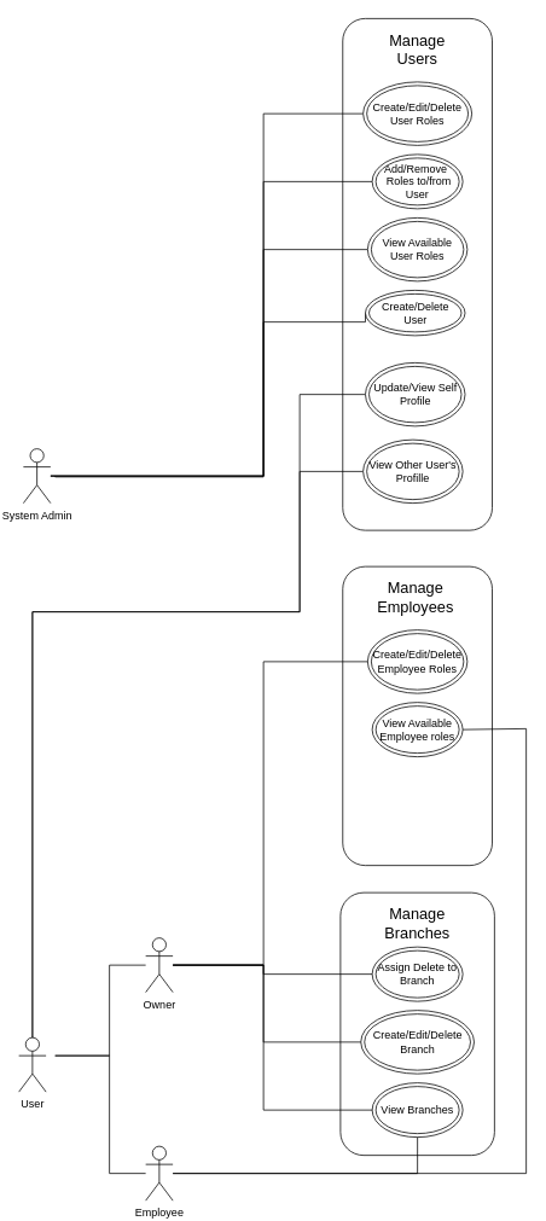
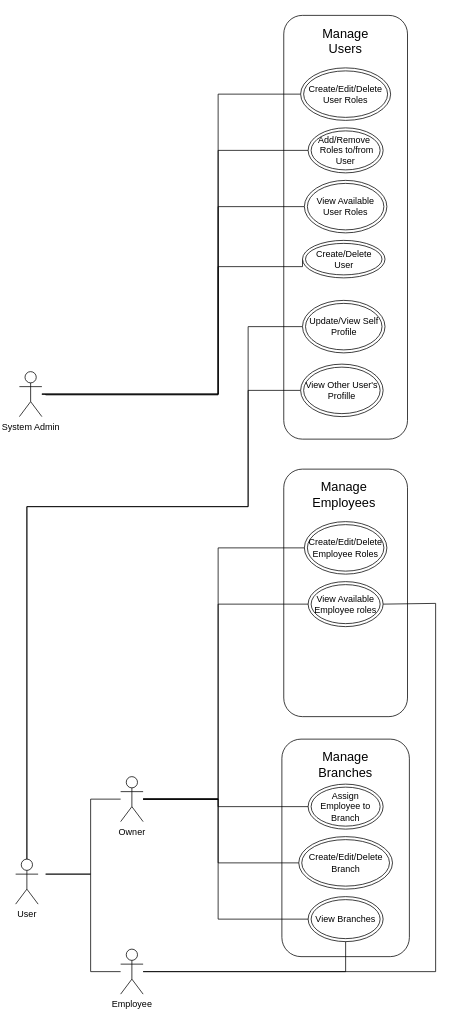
  <mxCell id="0" />
  <mxCell id="1" parent="0" />
  <mxCell id="2" value="" style="rounded=1;whiteSpace=wrap;html=1;" vertex="1" parent="1"><mxGeometry x="377.5" y="20" width="165" height="565" as="geometry" /></mxCell>
  <mxCell id="3" value="" style="rounded=1;whiteSpace=wrap;html=1;" vertex="1" parent="1"><mxGeometry x="377.5" y="625" width="165" height="330" as="geometry" /></mxCell>
  <mxCell id="4" value="" style="rounded=1;whiteSpace=wrap;html=1;" vertex="1" parent="1"><mxGeometry x="375" y="985" width="170" height="290" as="geometry" /></mxCell>
  <mxCell id="5" style="edgeStyle=orthogonalEdgeStyle;rounded=0;orthogonalLoop=1;jettySize=auto;html=1;entryX=0;entryY=0.5;entryDx=0;entryDy=0;endArrow=none;endFill=0;" edge="1" parent="1" source="7" target="36"><mxGeometry relative="1" as="geometry"><Array as="points"><mxPoint x="35" y="675" /><mxPoint x="330" y="675" /><mxPoint x="330" y="435" /></Array></mxGeometry></mxCell>
  <mxCell id="6" style="edgeStyle=orthogonalEdgeStyle;rounded=0;orthogonalLoop=1;jettySize=auto;html=1;entryX=0;entryY=0.5;entryDx=0;entryDy=0;endArrow=none;endFill=0;" edge="1" parent="1" source="7" target="37"><mxGeometry relative="1" as="geometry"><Array as="points"><mxPoint x="35" y="675" /><mxPoint x="330" y="675" /><mxPoint x="330" y="520" /></Array></mxGeometry></mxCell>
  <mxCell id="7" value="User" style="shape=umlActor;verticalLabelPosition=bottom;verticalAlign=top;html=1;outlineConnect=0;" vertex="1" parent="1"><mxGeometry x="20" y="1145" width="30" height="60" as="geometry" /></mxCell>
  <mxCell id="8" style="edgeStyle=orthogonalEdgeStyle;rounded=0;orthogonalLoop=1;jettySize=auto;html=1;endArrow=none;endFill=0;" edge="1" parent="1" source="10"><mxGeometry relative="1" as="geometry"><mxPoint x="60" y="1165" as="targetPoint" /><Array as="points"><mxPoint x="120" y="1295" /><mxPoint x="120" y="1165" /></Array></mxGeometry></mxCell>
  <mxCell id="9" style="edgeStyle=orthogonalEdgeStyle;rounded=0;orthogonalLoop=1;jettySize=auto;html=1;entryX=1;entryY=0.5;entryDx=0;entryDy=0;endArrow=none;endFill=0;" edge="1" parent="1" source="10" target="30"><mxGeometry relative="1" as="geometry"><Array as="points"><mxPoint x="580" y="1295" /><mxPoint x="580" y="804" /><mxPoint x="510" y="804" /></Array></mxGeometry></mxCell>
  <mxCell id="10" value="Employee" style="shape=umlActor;verticalLabelPosition=bottom;verticalAlign=top;html=1;outlineConnect=0;" vertex="1" parent="1"><mxGeometry x="160" y="1265" width="30" height="60" as="geometry" /></mxCell>
  <mxCell id="11" style="edgeStyle=orthogonalEdgeStyle;rounded=0;orthogonalLoop=1;jettySize=auto;html=1;entryX=0;entryY=0.5;entryDx=0;entryDy=0;endArrow=none;endFill=0;" edge="1" parent="1" source="13" target="29"><mxGeometry relative="1" as="geometry"><Array as="points"><mxPoint x="290" y="1065" /><mxPoint x="290" y="730" /></Array></mxGeometry></mxCell>
+ <mxCell id="12" style="edgeStyle=orthogonalEdgeStyle;rounded=0;orthogonalLoop=1;jettySize=auto;html=1;entryX=0;entryY=0.5;entryDx=0;entryDy=0;endArrow=none;endFill=0;" edge="1" parent="1" source="13" target="30"><mxGeometry relative="1" as="geometry"><Array as="points"><mxPoint x="290" y="1065" /><mxPoint x="290" y="805" /></Array></mxGeometry></mxCell>
  <mxCell id="13" value="Owner" style="shape=umlActor;verticalLabelPosition=bottom;verticalAlign=top;html=1;outlineConnect=0;" vertex="1" parent="1"><mxGeometry x="160" y="1035" width="30" height="60" as="geometry" /></mxCell>
  <mxCell id="14" style="edgeStyle=orthogonalEdgeStyle;rounded=0;orthogonalLoop=1;jettySize=auto;html=1;endArrow=none;endFill=0;" edge="1" parent="1" source="13"><mxGeometry relative="1" as="geometry"><mxPoint x="60" y="1165" as="targetPoint" /><Array as="points"><mxPoint x="120" y="1065" /><mxPoint x="120" y="1165" /></Array></mxGeometry></mxCell>
  <mxCell id="15" value="View Branches" style="ellipse;shape=doubleEllipse;whiteSpace=wrap;html=1;" vertex="1" parent="1"><mxGeometry x="410" y="1195" width="100" height="60" as="geometry" /></mxCell>
  <mxCell id="16" value="Create/Edit/Delete Branch" style="ellipse;shape=doubleEllipse;whiteSpace=wrap;html=1;" vertex="1" parent="1"><mxGeometry x="397.5" y="1115" width="125" height="70" as="geometry" /></mxCell>
  <mxCell id="17" style="edgeStyle=orthogonalEdgeStyle;rounded=0;orthogonalLoop=1;jettySize=auto;html=1;entryX=0;entryY=0.5;entryDx=0;entryDy=0;endArrow=none;endFill=0;" edge="1" parent="1" source="13" target="16"><mxGeometry relative="1" as="geometry"><Array as="points"><mxPoint x="290" y="1065" /><mxPoint x="290" y="1150" /></Array></mxGeometry></mxCell>
  <mxCell id="18" style="edgeStyle=orthogonalEdgeStyle;rounded=0;orthogonalLoop=1;jettySize=auto;html=1;entryX=0;entryY=0.5;entryDx=0;entryDy=0;endArrow=none;endFill=0;" edge="1" parent="1" source="13" target="15"><mxGeometry relative="1" as="geometry"><Array as="points"><mxPoint x="290" y="1065" /><mxPoint x="290" y="1225" /></Array></mxGeometry></mxCell>
  <mxCell id="19" style="edgeStyle=orthogonalEdgeStyle;rounded=0;orthogonalLoop=1;jettySize=auto;html=1;entryX=0.5;entryY=1;entryDx=0;entryDy=0;endArrow=none;endFill=0;" edge="1" parent="1" source="10" target="15"><mxGeometry relative="1" as="geometry"><Array as="points"><mxPoint x="460" y="1295" /></Array></mxGeometry></mxCell>
- <mxCell id="20" value="Assign Delete to Branch" style="ellipse;shape=doubleEllipse;whiteSpace=wrap;html=1;" vertex="1" parent="1"><mxGeometry x="410" y="1045" width="100" height="60" as="geometry" /></mxCell>
+ <mxCell id="20" value="Assign Employee to Branch" style="ellipse;shape=doubleEllipse;whiteSpace=wrap;html=1;" vertex="1" parent="1"><mxGeometry x="410" y="1045" width="100" height="60" as="geometry" /></mxCell>
  <mxCell id="21" style="edgeStyle=orthogonalEdgeStyle;rounded=0;orthogonalLoop=1;jettySize=auto;html=1;entryX=0;entryY=0.5;entryDx=0;entryDy=0;endArrow=none;endFill=0;" edge="1" parent="1" source="13" target="20"><mxGeometry relative="1" as="geometry"><Array as="points"><mxPoint x="290" y="1065" /><mxPoint x="290" y="1075" /></Array></mxGeometry></mxCell>
  <mxCell id="22" style="edgeStyle=orthogonalEdgeStyle;rounded=0;orthogonalLoop=1;jettySize=auto;html=1;entryX=0;entryY=0.5;entryDx=0;entryDy=0;endArrow=none;endFill=0;" edge="1" parent="1" source="26" target="27"><mxGeometry relative="1" as="geometry"><Array as="points"><mxPoint x="290" y="525" /><mxPoint x="290" y="200" /></Array></mxGeometry></mxCell>
  <mxCell id="23" style="edgeStyle=orthogonalEdgeStyle;rounded=0;orthogonalLoop=1;jettySize=auto;html=1;entryX=0;entryY=0.5;entryDx=0;entryDy=0;endArrow=none;endFill=0;" edge="1" parent="1" source="26" target="28"><mxGeometry relative="1" as="geometry"><Array as="points"><mxPoint x="290" y="525" /><mxPoint x="290" y="125" /></Array></mxGeometry></mxCell>
  <mxCell id="24" style="edgeStyle=orthogonalEdgeStyle;rounded=0;orthogonalLoop=1;jettySize=auto;html=1;endArrow=none;endFill=0;entryX=0;entryY=0.5;entryDx=0;entryDy=0;" edge="1" parent="1" target="31"><mxGeometry relative="1" as="geometry"><mxPoint x="55" y="525" as="sourcePoint" /><mxPoint x="405" y="485" as="targetPoint" /><Array as="points"><mxPoint x="290" y="525" /><mxPoint x="290" y="275" /></Array></mxGeometry></mxCell>
  <mxCell id="25" style="edgeStyle=orthogonalEdgeStyle;rounded=0;orthogonalLoop=1;jettySize=auto;html=1;entryX=0;entryY=0.5;entryDx=0;entryDy=0;endArrow=none;endFill=0;" edge="1" parent="1" target="35"><mxGeometry relative="1" as="geometry"><mxPoint x="60" y="525" as="sourcePoint" /><Array as="points"><mxPoint x="290" y="526" /><mxPoint x="290" y="355" /></Array></mxGeometry></mxCell>
  <mxCell id="26" value="System Admin" style="shape=umlActor;verticalLabelPosition=bottom;verticalAlign=top;html=1;outlineConnect=0;" vertex="1" parent="1"><mxGeometry x="25" y="495" width="30" height="60" as="geometry" /></mxCell>
  <mxCell id="27" value="Add/Remove&amp;nbsp; &amp;nbsp;Roles to/from User" style="ellipse;shape=doubleEllipse;whiteSpace=wrap;html=1;" vertex="1" parent="1"><mxGeometry x="410" y="170" width="100" height="60" as="geometry" /></mxCell>
  <mxCell id="28" value="Create/Edit/Delete User Roles" style="ellipse;shape=doubleEllipse;whiteSpace=wrap;html=1;" vertex="1" parent="1"><mxGeometry x="400" y="90" width="120" height="70" as="geometry" /></mxCell>
  <mxCell id="29" value="Create/Edit/Delete Employee Roles" style="ellipse;shape=doubleEllipse;whiteSpace=wrap;html=1;" vertex="1" parent="1"><mxGeometry x="405" y="695" width="110" height="70" as="geometry" /></mxCell>
  <mxCell id="30" value="View Available Employee roles" style="ellipse;shape=doubleEllipse;whiteSpace=wrap;html=1;" vertex="1" parent="1"><mxGeometry x="410" y="775" width="100" height="60" as="geometry" /></mxCell>
  <mxCell id="31" value="View Available User Roles" style="ellipse;shape=doubleEllipse;whiteSpace=wrap;html=1;" vertex="1" parent="1"><mxGeometry x="405" y="240" width="110" height="70" as="geometry" /></mxCell>
  <mxCell id="32" value="Manage Branches" style="text;html=1;align=center;verticalAlign=middle;whiteSpace=wrap;rounded=0;strokeWidth=1;fontSize=17;" vertex="1" parent="1"><mxGeometry x="430" y="1005" width="60" height="30" as="geometry" /></mxCell>
  <mxCell id="33" value="Manage Employees" style="text;html=1;align=center;verticalAlign=middle;whiteSpace=wrap;rounded=0;strokeWidth=1;fontSize=17;" vertex="1" parent="1"><mxGeometry x="427.5" y="645" width="60" height="30" as="geometry" /></mxCell>
  <mxCell id="34" value="Manage Users" style="text;html=1;align=center;verticalAlign=middle;whiteSpace=wrap;rounded=0;strokeWidth=1;fontSize=17;" vertex="1" parent="1"><mxGeometry x="430" y="40" width="60" height="30" as="geometry" /></mxCell>
  <mxCell id="35" value="Create/Delete User" style="ellipse;shape=doubleEllipse;whiteSpace=wrap;html=1;" vertex="1" parent="1"><mxGeometry x="402.5" y="320" width="110" height="50" as="geometry" /></mxCell>
  <mxCell id="36" value="Update/View Self Profile" style="ellipse;shape=doubleEllipse;whiteSpace=wrap;html=1;" vertex="1" parent="1"><mxGeometry x="402.5" y="400" width="110" height="70" as="geometry" /></mxCell>
  <mxCell id="37" value="View Other User's Profille" style="ellipse;shape=doubleEllipse;whiteSpace=wrap;html=1;" vertex="1" parent="1"><mxGeometry x="400" y="485" width="110" height="70" as="geometry" /></mxCell>
